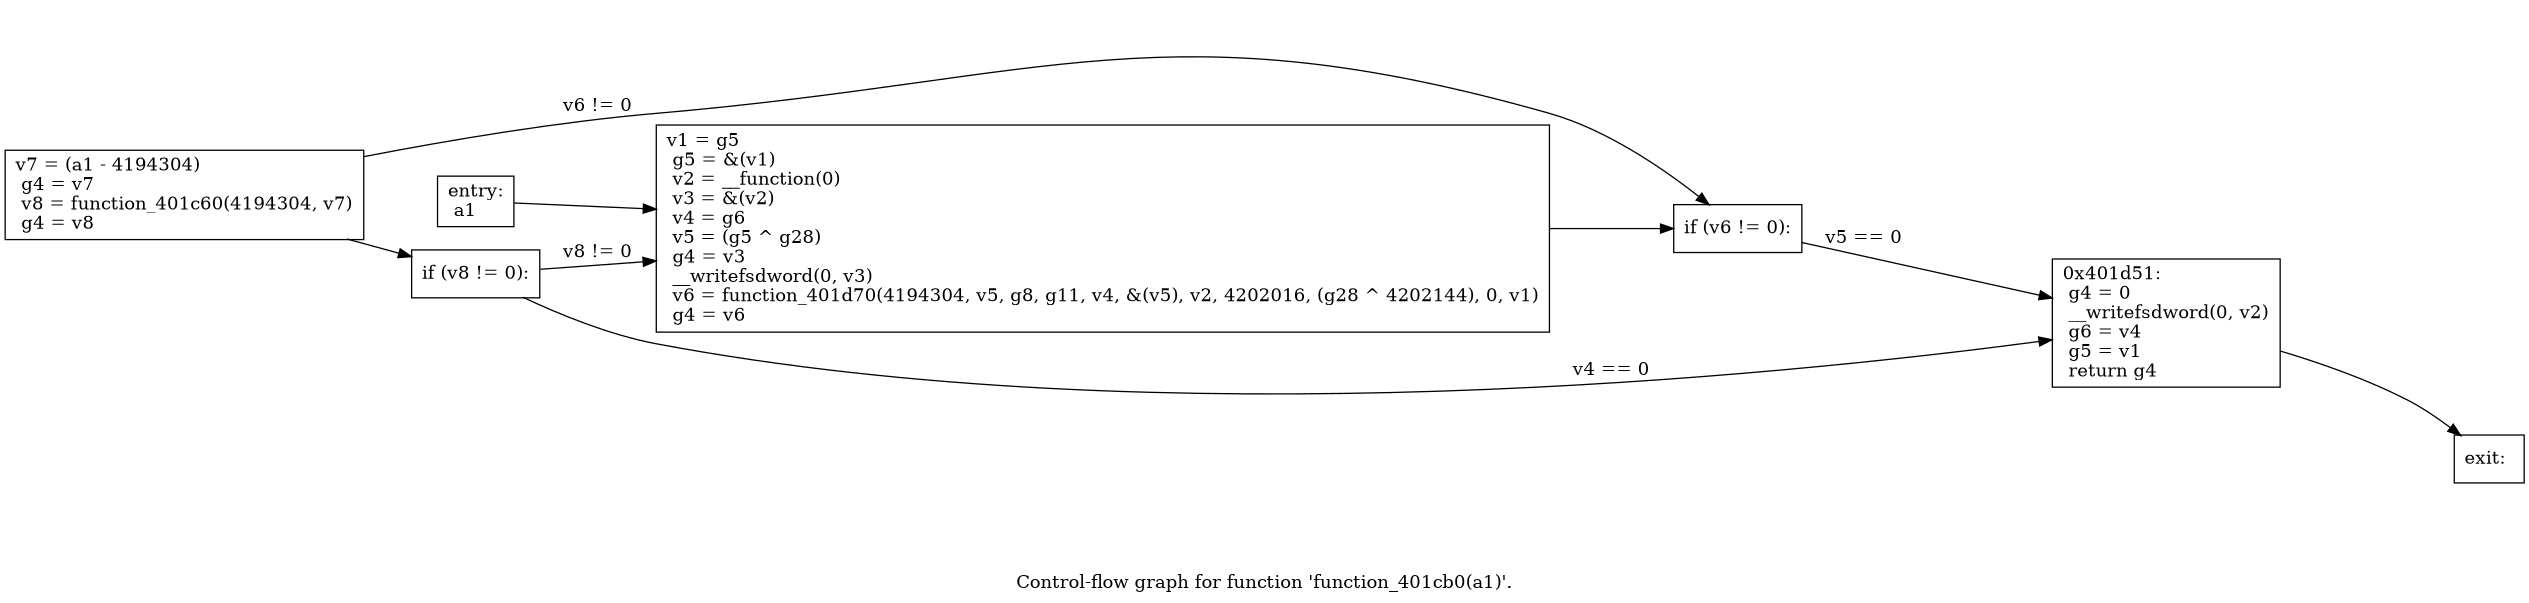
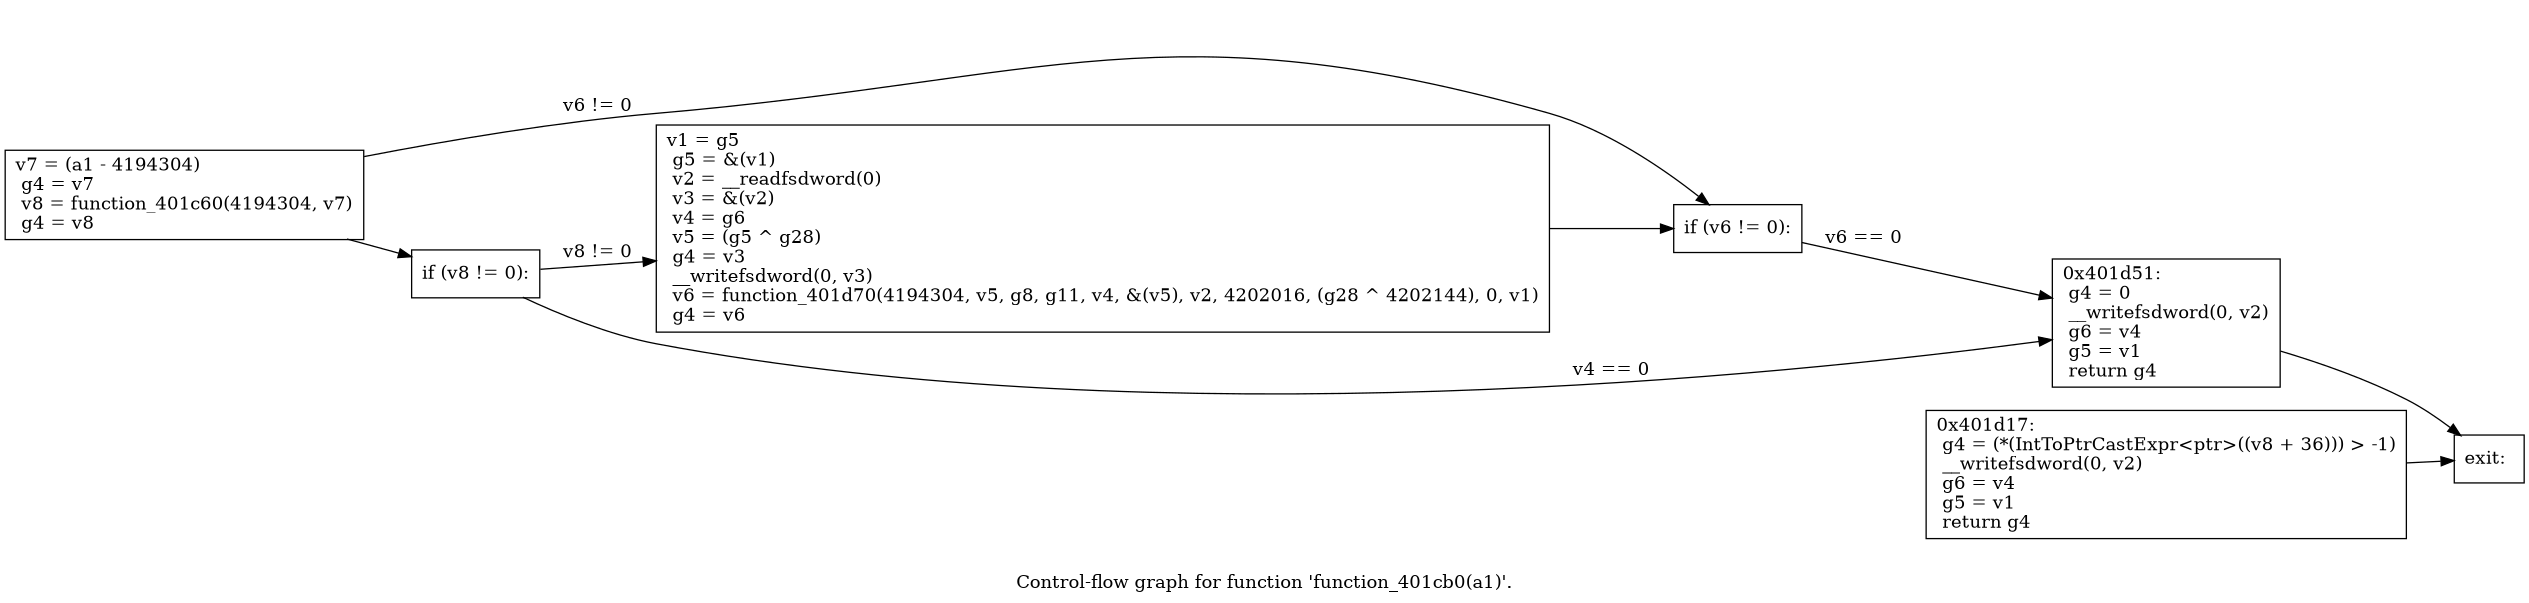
  digraph {
    label="Control-flow graph for function 'function_401cb0(a1)'."
    rankdir=LR
    node [shape=record]
-   n1 [label="{entry:\l  a1\l}"]
-   n2 [label="{  v1 = g5\l  g5 = &(v1)\l  v2 = __function(0)\l  v3 = &(v2)\l  v4 = g6\l  v5 = (g5 ^ g28)\l  g4 = v3\l  __writefsdword(0, v3)\l  v6 = function_401d70(4194304, v5, g8, g11, v4, &(v5), v2, 4202016, (g28 ^ 4202144), 0, v1)\l  g4 = v6\l}"]
+   n2 [label="{  v1 = g5\l  g5 = &(v1)\l  v2 = __readfsdword(0)\l  v3 = &(v2)\l  v4 = g6\l  v5 = (g5 ^ g28)\l  g4 = v3\l  __writefsdword(0, v3)\l  v6 = function_401d70(4194304, v5, g8, g11, v4, &(v5), v2, 4202016, (g28 ^ 4202144), 0, v1)\l  g4 = v6\l}"]
    n3 [label="{  if (v6 != 0):\l}"]
    n4 [label="{0x401d51:\l  g4 = 0\l  __writefsdword(0, v2)\l  g6 = v4\l  g5 = v1\l  return g4\l}"]
    n5 [label="{  v7 = (a1 - 4194304)\l  g4 = v7\l  v8 = function_401c60(4194304, v7)\l  g4 = v8\l}"]
    n6 [label="{  if (v8 != 0):\l}"]
    n7 [label="{exit:\l}"]
-   n1 -> n2
+   n8 [label="{0x401d17:\l  g4 = (*(IntToPtrCastExpr\<ptr\>((v8 + 36))) \> -1)\l  __writefsdword(0, v2)\l  g6 = v4\l  g5 = v1\l  return g4\l}"]
    n2 -> n3
-   n3 -> n4 [label="v5 == 0"]
+   n3 -> n4 [label="v6 == 0"]
    n4 -> n7
    n5 -> n3 [label="v6 != 0"]
    n5 -> n6
    n6 -> n2 [label="v8 != 0"]
    n6 -> n4 [label="v4 == 0"]
+   n8 -> n7
  }
